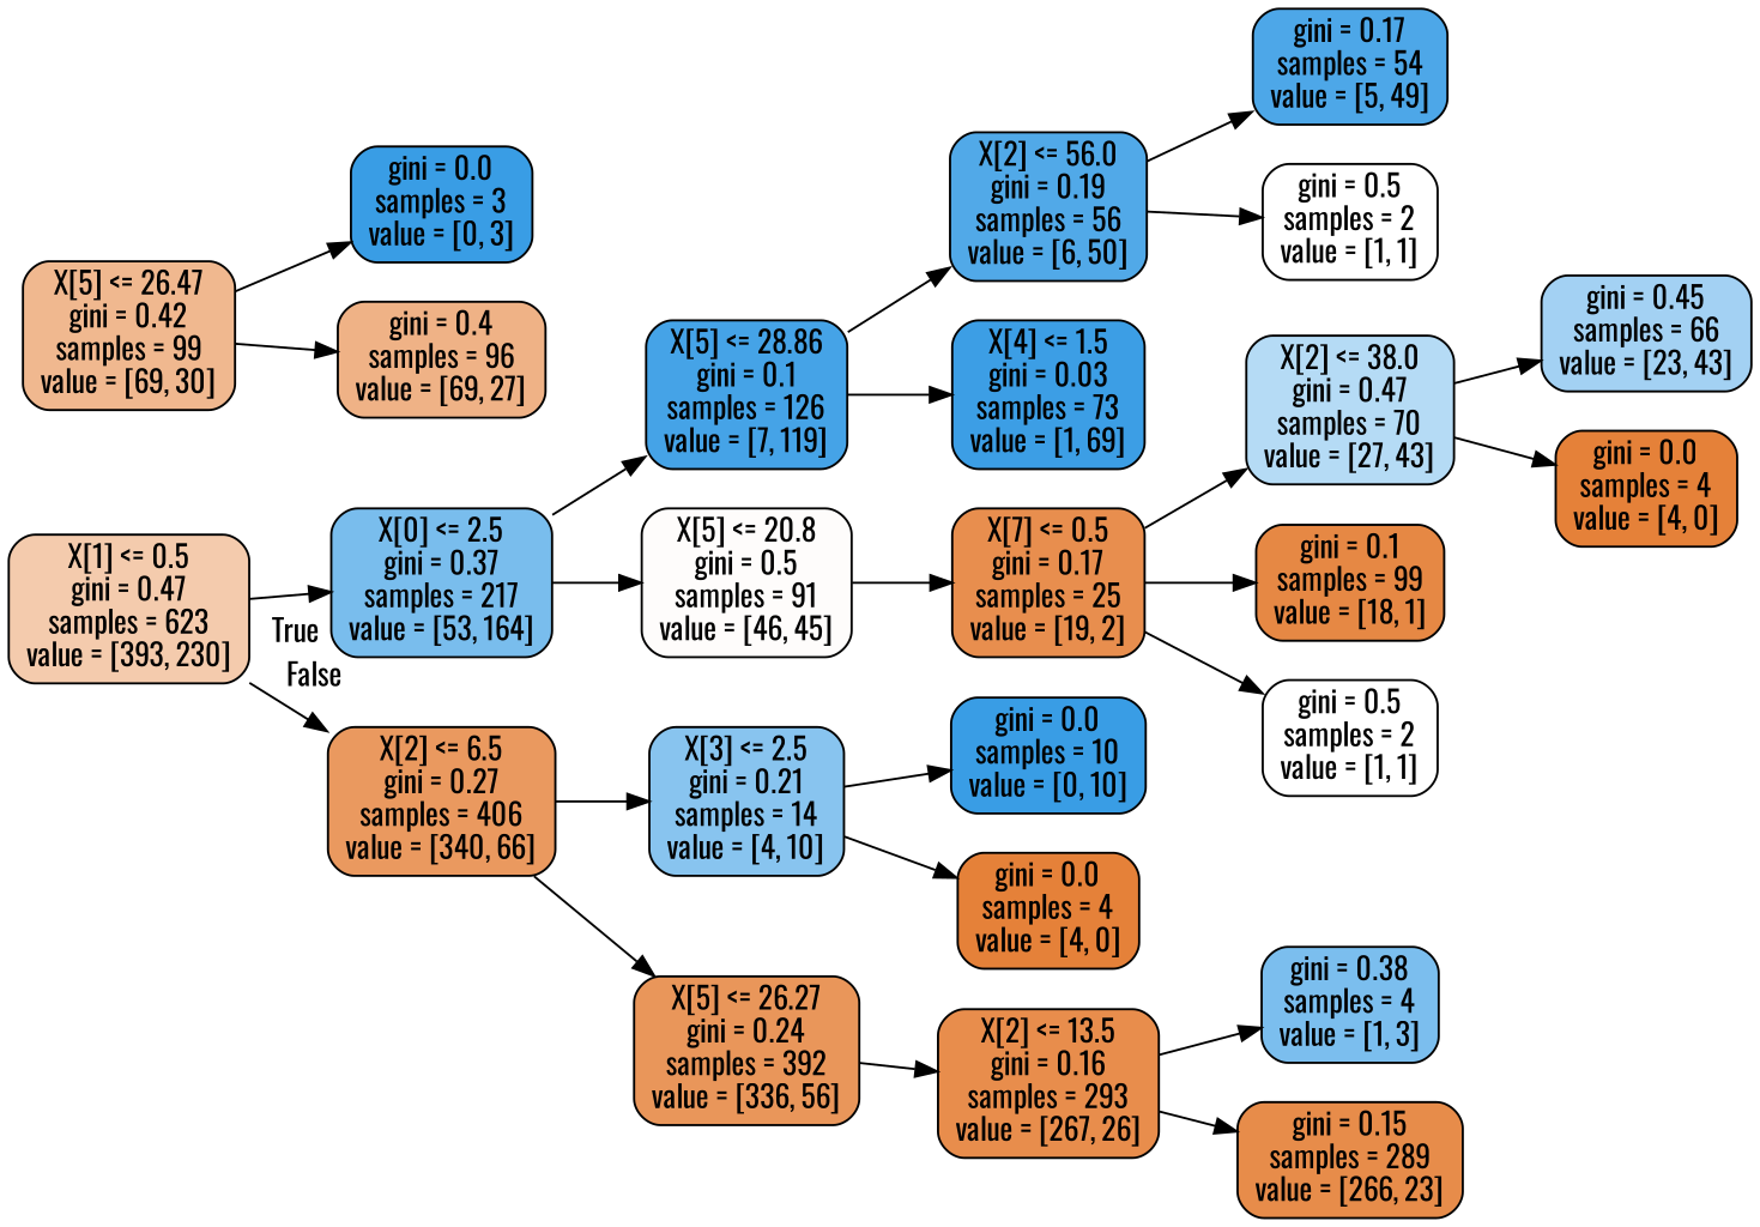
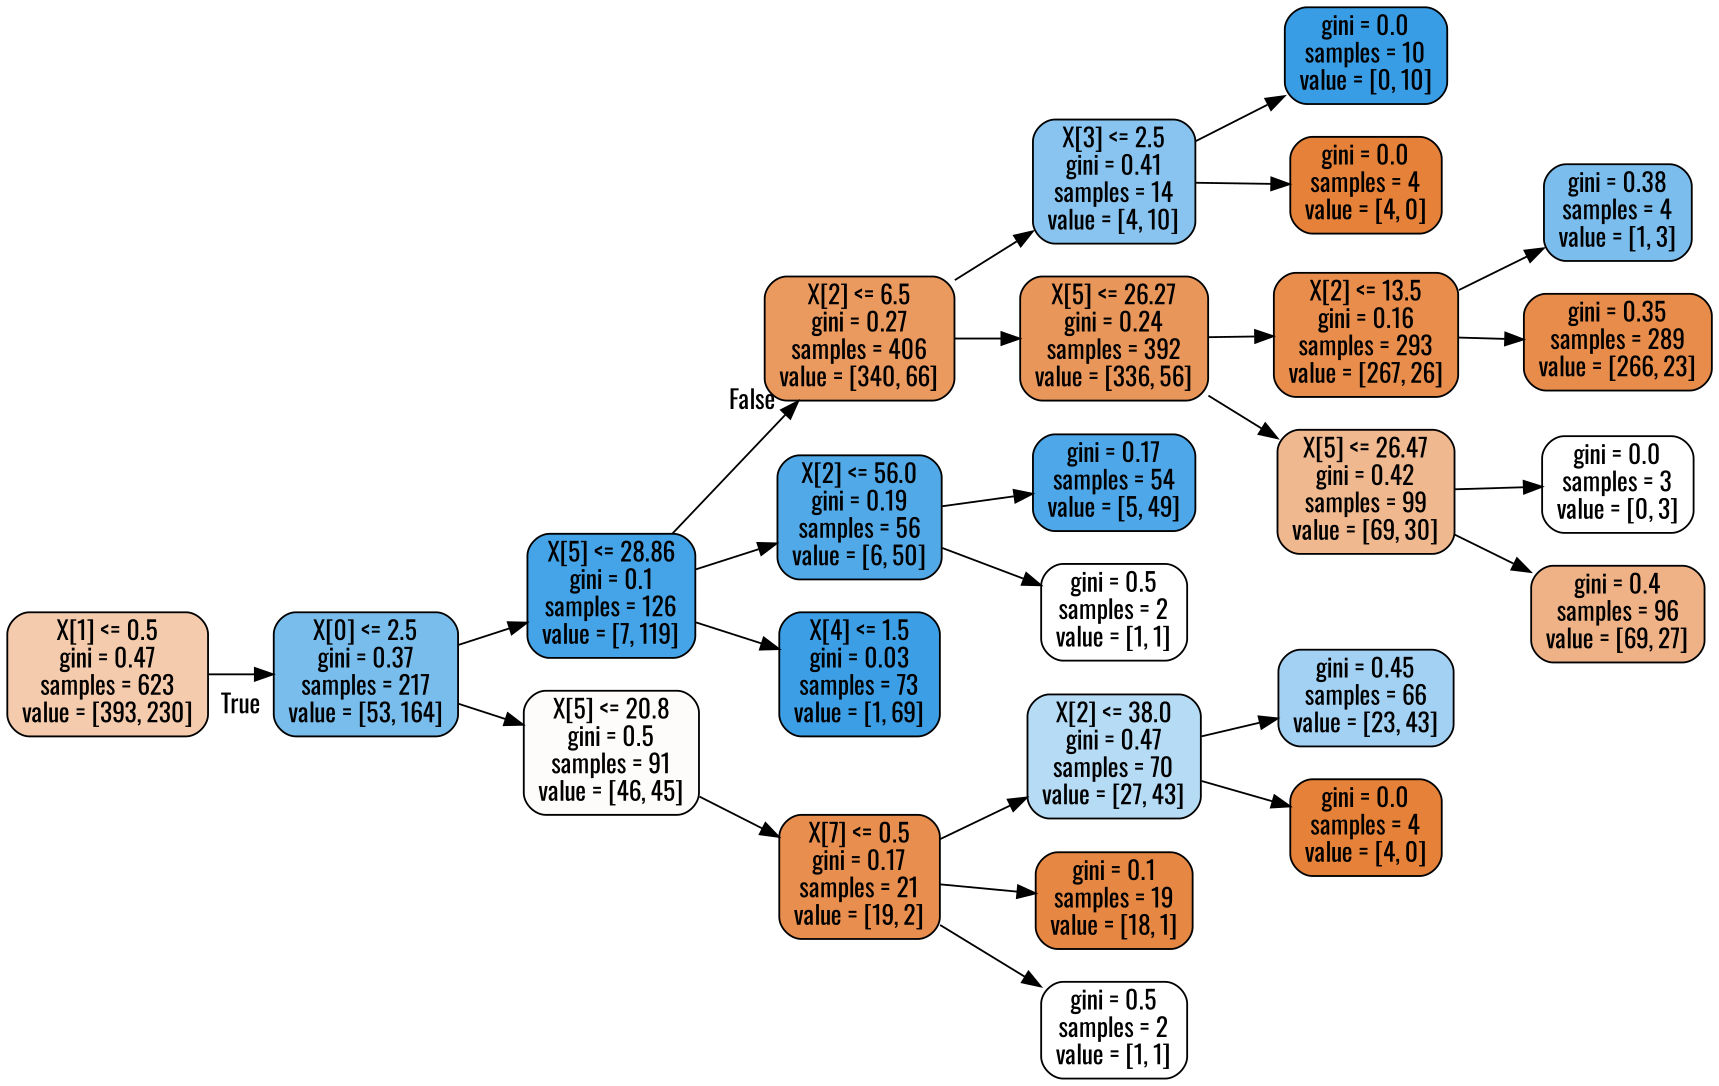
  digraph {
    fontname=Oswald
    rankdir=LR
    node [color=black fillcolor="#ffffff" fontname=Oswald shape=box style="filled, rounded"]
    edge [fontname=Oswald]
    n1 [fillcolor="#f4cbad" label="X[1] <= 0.5\ngini = 0.47\nsamples = 623\nvalue = [393, 230]"]
    n2 [fillcolor="#79bded" label="X[0] <= 2.5\ngini = 0.37\nsamples = 217\nvalue = [53, 164]"]
    n3 [fillcolor="#ea995f" label="X[2] <= 6.5\ngini = 0.27\nsamples = 406\nvalue = [340, 66]"]
    n4 [fillcolor="#45a3e7" label="X[5] <= 28.86\ngini = 0.1\nsamples = 126\nvalue = [7, 119]"]
    n5 [fillcolor="#fefcfb" label="X[5] <= 20.8\ngini = 0.5\nsamples = 91\nvalue = [46, 45]"]
-   n6 [fillcolor="#88c4ef" label="X[3] <= 2.5\ngini = 0.21\nsamples = 14\nvalue = [4, 10]"]
+   n6 [fillcolor="#88c4ef" label="X[3] <= 2.5\ngini = 0.41\nsamples = 14\nvalue = [4, 10]"]
    n7 [fillcolor="#e9965a" label="X[5] <= 26.27\ngini = 0.24\nsamples = 392\nvalue = [336, 56]"]
    n8 [fillcolor="#51a9e8" label="X[2] <= 56.0\ngini = 0.19\nsamples = 56\nvalue = [6, 50]"]
    n9 [fillcolor="#3c9ee5" label="X[4] <= 1.5\ngini = 0.03\nsamples = 73\nvalue = [1, 69]"]
-   n10 [fillcolor="#e88e4e" label="X[7] <= 0.5\ngini = 0.17\nsamples = 25\nvalue = [19, 2]"]
+   n10 [fillcolor="#e88e4e" label="X[7] <= 0.5\ngini = 0.17\nsamples = 21\nvalue = [19, 2]"]
    n11 [fillcolor="#4da7e8" label="gini = 0.17\nsamples = 54\nvalue = [5, 49]"]
    n12 [label="gini = 0.5\nsamples = 2\nvalue = [1, 1]"]
    n13 [fillcolor="#b5dbf5" label="X[2] <= 38.0\ngini = 0.47\nsamples = 70\nvalue = [27, 43]"]
    n14 [fillcolor="#a3d1f3" label="gini = 0.45\nsamples = 66\nvalue = [23, 43]"]
    n15 [fillcolor="#e58139" label="gini = 0.0\nsamples = 4\nvalue = [4, 0]"]
-   n16 [fillcolor="#e68844" label="gini = 0.1\nsamples = 99\nvalue = [18, 1]"]
+   n16 [fillcolor="#e68844" label="gini = 0.1\nsamples = 19\nvalue = [18, 1]"]
    n17 [label="gini = 0.5\nsamples = 2\nvalue = [1, 1]"]
    n18 [fillcolor="#399de5" label="gini = 0.0\nsamples = 10\nvalue = [0, 10]"]
    n19 [fillcolor="#e58139" label="gini = 0.0\nsamples = 4\nvalue = [4, 0]"]
    n20 [fillcolor="#e88d4c" label="X[2] <= 13.5\ngini = 0.16\nsamples = 293\nvalue = [267, 26]"]
    n21 [fillcolor="#f0b88f" label="X[5] <= 26.47\ngini = 0.42\nsamples = 99\nvalue = [69, 30]"]
    n22 [fillcolor="#7bbeee" label="gini = 0.38\nsamples = 4\nvalue = [1, 3]"]
-   n23 [fillcolor="#e78c4a" label="gini = 0.15\nsamples = 289\nvalue = [266, 23]"]
-   n24 [fillcolor="#399de5" label="gini = 0.0\nsamples = 3\nvalue = [0, 3]"]
+   n23 [fillcolor="#e78c4a" label="gini = 0.35\nsamples = 289\nvalue = [266, 23]"]
+   n24 [label="gini = 0.0\nsamples = 3\nvalue = [0, 3]"]
    n25 [fillcolor="#efb286" label="gini = 0.4\nsamples = 96\nvalue = [69, 27]"]
    n1 -> n2 [headlabel=True labelangle=45 labeldistance=2.5]
-   n1 -> n3 [headlabel=False labelangle=-45 labeldistance=2.5]
+   n4 -> n3 [headlabel=False labelangle=-45 labeldistance=2.5]
    n2 -> n4
    n2 -> n5
    n3 -> n6
    n3 -> n7
    n4 -> n8
    n4 -> n9
    n5 -> n10
    n6 -> n18
    n6 -> n19
    n7 -> n20
+   n7 -> n21
    n8 -> n11
    n8 -> n12
    n10 -> n13
    n10 -> n16
    n10 -> n17
    n13 -> n14
    n13 -> n15
    n20 -> n22
    n20 -> n23
    n21 -> n24
    n21 -> n25
  }
